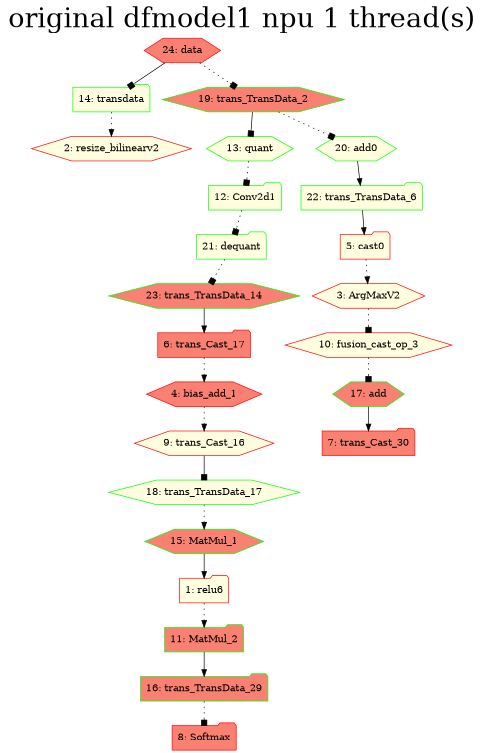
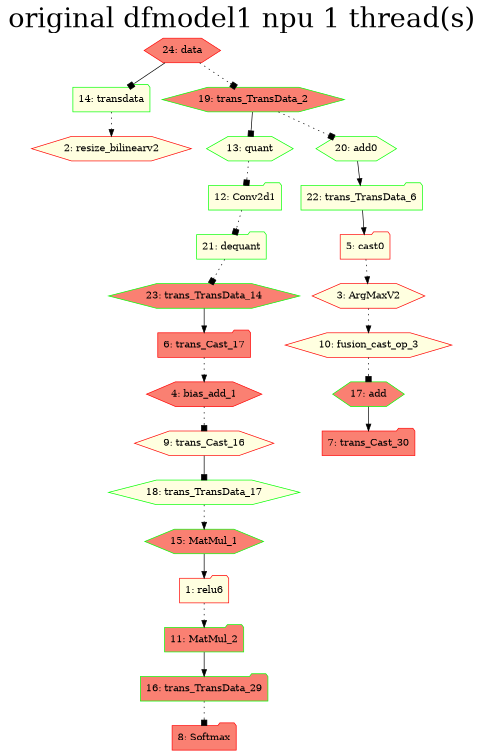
  digraph {
    fontcolor=black
    fontsize=40
    label="original dfmodel1 npu 1 thread(s)"
    labelloc=t
    node [color=green fillcolor=lightyellow shape=hexagon style=filled]
    edge [arrowhead=normal style=dotted]
    "24: data" [color=red fillcolor=salmon]
    "14: transdata" [shape=folder]
    "19: trans_TransData_2" [fillcolor=salmon]
    "2: resize_bilinearv2" [color=red]
    "13: quant"
    "20: add0"
    "12: Conv2d1" [shape=folder]
    "22: trans_TransData_6" [shape=folder]
    "21: dequant" [shape=folder]
    "5: cast0" [color=red shape=folder]
    "3: ArgMaxV2" [color=red]
    "10: fusion_cast_op_3" [color=red]
    "17: add" [fillcolor=salmon]
    "23: trans_TransData_14" [fillcolor=salmon]
    n15 [color=red fillcolor=salmon label="6: trans_Cast_17" shape=folder]
    "4: bias_add_1" [color=red fillcolor=salmon]
    "9: trans_Cast_16" [color=red]
    "18: trans_TransData_17"
    "7: trans_Cast_30" [color=red fillcolor=salmon shape=folder]
    "15: MatMul_1" [fillcolor=salmon]
    "1: relu6" [color=red shape=folder]
    "11: MatMul_2" [fillcolor=salmon shape=folder]
    "16: trans_TransData_29" [fillcolor=salmon shape=folder]
    "8: Softmax" [color=red fillcolor=salmon shape=folder]
    "24: data" -> "14: transdata" [arrowhead=box style=solid]
    "24: data" -> "19: trans_TransData_2" [arrowhead=box]
    "14: transdata" -> "2: resize_bilinearv2"
    "19: trans_TransData_2" -> "13: quant" [arrowhead=box style=solid]
    "19: trans_TransData_2" -> "20: add0" [arrowhead=box]
    "13: quant" -> "12: Conv2d1" [arrowhead=box]
    "20: add0" -> "22: trans_TransData_6" [style=solid]
    "12: Conv2d1" -> "21: dequant" [arrowhead=box]
    "22: trans_TransData_6" -> "5: cast0" [style=solid]
    "21: dequant" -> "23: trans_TransData_14" [arrowhead=box]
    "5: cast0" -> "3: ArgMaxV2"
-   "3: ArgMaxV2" -> "10: fusion_cast_op_3" [arrowhead=box]
+   "3: ArgMaxV2" -> "10: fusion_cast_op_3"
    "10: fusion_cast_op_3" -> "17: add" [arrowhead=box]
    "17: add" -> "7: trans_Cast_30" [style=solid]
    "23: trans_TransData_14" -> n15 [style=solid]
    n15 -> "4: bias_add_1"
-   "4: bias_add_1" -> "9: trans_Cast_16"
+   "4: bias_add_1" -> "9: trans_Cast_16" [arrowhead=box]
    "9: trans_Cast_16" -> "18: trans_TransData_17" [arrowhead=box style=solid]
    "18: trans_TransData_17" -> "15: MatMul_1"
    "15: MatMul_1" -> "1: relu6" [style=solid]
    "1: relu6" -> "11: MatMul_2"
    "11: MatMul_2" -> "16: trans_TransData_29" [style=solid]
    "16: trans_TransData_29" -> "8: Softmax" [arrowhead=box]
  }
